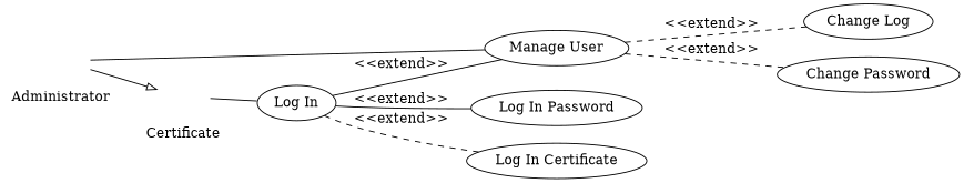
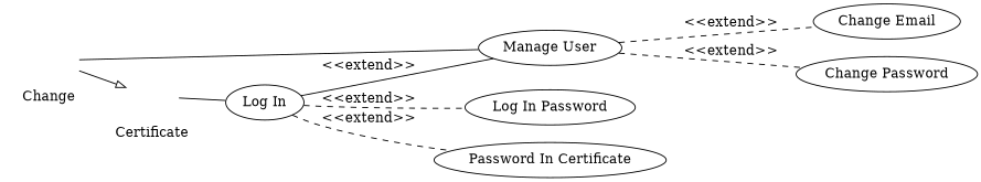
  digraph {
    fontname="DejaVu Serif"
    labelloc=b
    peripheries=0
    rankdir=LR
    node [fontname="DejaVu Serif" shape=ellipse style=solid]
    edge [arrowhead=none fontname="DejaVu Serif" arrowtail=vee style=dashed]
    admin [shape=plaintext style=invis]
    user [shape=plaintext style=invis]
    n3 [label="Manage User"]
    n4 [label="Log In"]
    n5 [label="Log In Password"]
-   n6 [label="Log In Certificate"]
-   n7 [label="Change Log"]
+   n6 [label="Password In Certificate"]
+   n7 [label="Change Email"]
    n8 [label="Change Password"]
    subgraph cluster_1 {
-     label=Administrator
+     label=Change
      admin
    }
    subgraph cluster_2 {
      label=Certificate
      user
    }
    admin -> user [arrowhead=oarrow arrowtail="" style=""]
    admin -> n3 [arrowtail="" style=""]
    user -> n4 [arrowtail="" style=""]
    n3 -> n7 [label="<<extend>>"]
    n3 -> n8 [label="<<extend>>"]
    n4 -> n3 [label="<<extend>>" style=solid]
-   n4 -> n5 [label="<<extend>>" style=solid]
+   n4 -> n5 [label="<<extend>>"]
    n4 -> n6 [label="<<extend>>"]
  }
